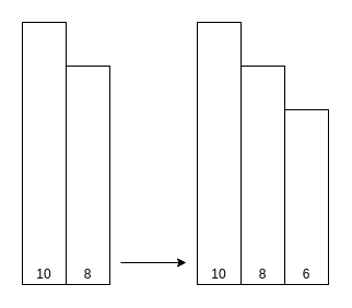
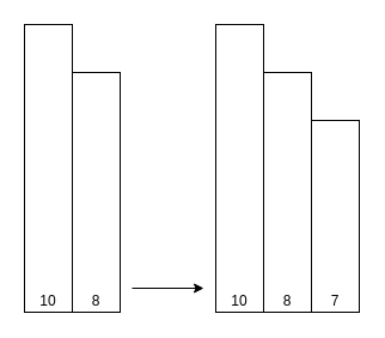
  <mxCell id="0" />
  <mxCell id="1" parent="0" />
  <mxCell id="2" value="10" style="rounded=0;whiteSpace=wrap;html=1;verticalAlign=bottom;" parent="1" vertex="1"><mxGeometry x="20" y="20" width="40" height="240" as="geometry" /></mxCell>
  <mxCell id="3" value="8" style="rounded=0;whiteSpace=wrap;html=1;verticalAlign=bottom;" parent="1" vertex="1"><mxGeometry x="60" y="60" width="40" height="200" as="geometry" /></mxCell>
  <mxCell id="4" value="10" style="rounded=0;whiteSpace=wrap;html=1;verticalAlign=bottom;" vertex="1" parent="1"><mxGeometry x="180" y="20" width="40" height="240" as="geometry" /></mxCell>
  <mxCell id="5" value="8" style="rounded=0;whiteSpace=wrap;html=1;verticalAlign=bottom;" vertex="1" parent="1"><mxGeometry x="220" y="60" width="40" height="200" as="geometry" /></mxCell>
- <mxCell id="6" value="6" style="rounded=0;whiteSpace=wrap;html=1;verticalAlign=bottom;" vertex="1" parent="1"><mxGeometry x="260" y="100" width="40" height="160" as="geometry" /></mxCell>
+ <mxCell id="6" value="7" style="rounded=0;whiteSpace=wrap;html=1;verticalAlign=bottom;" vertex="1" parent="1"><mxGeometry x="260" y="100" width="40" height="160" as="geometry" /></mxCell>
  <mxCell id="7" value="" style="endArrow=classic;html=1;rounded=0;" edge="1" parent="1"><mxGeometry width="50" height="50" relative="1" as="geometry"><mxPoint x="110" y="240" as="sourcePoint" /><mxPoint x="170" y="240" as="targetPoint" /></mxGeometry></mxCell>
